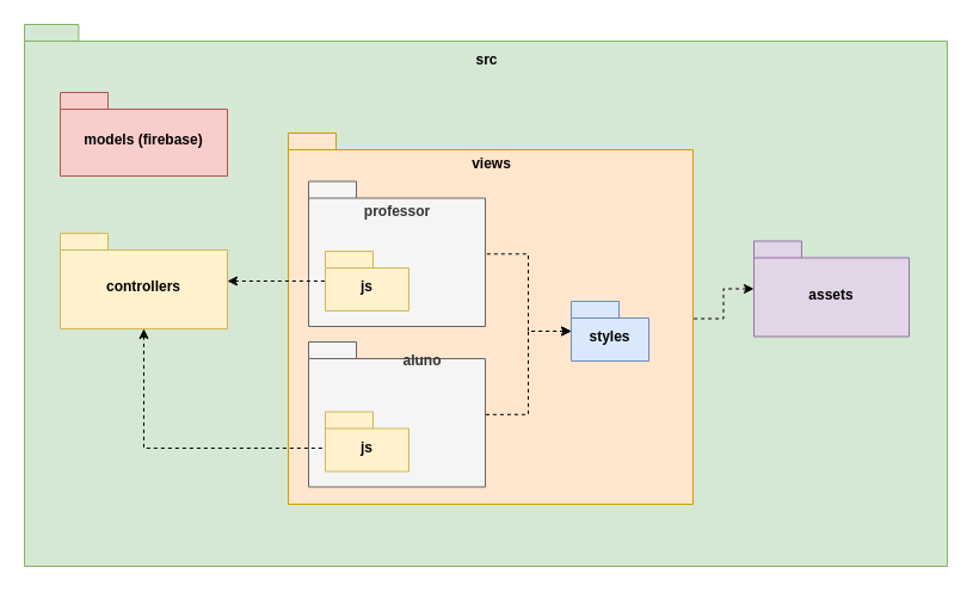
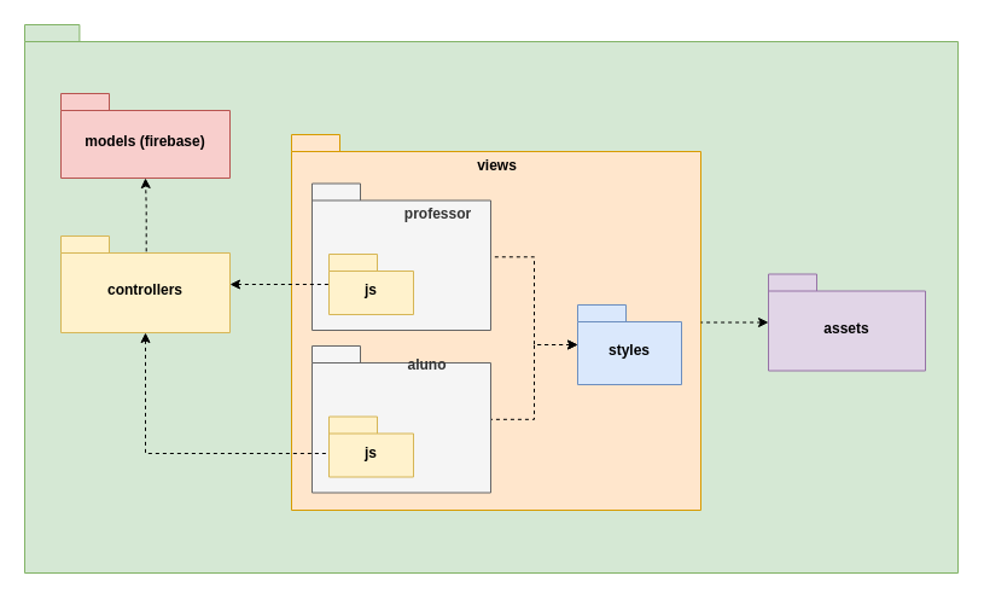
  <mxCell id="0" />
  <mxCell id="1" parent="0" />
  <mxCell id="2" value="" style="shape=folder;fontStyle=1;spacingTop=10;tabWidth=40;tabHeight=14;tabPosition=left;html=1;whiteSpace=wrap;fillColor=#d5e8d4;strokeColor=#82b366;" parent="1" vertex="1"><mxGeometry x="20" y="20" width="773" height="454" as="geometry" /></mxCell>
+ <mxCell id="3" value="" style="edgeStyle=orthogonalEdgeStyle;rounded=0;orthogonalLoop=1;jettySize=auto;html=1;dashed=1;exitX=0.505;exitY=0.16;exitDx=0;exitDy=0;exitPerimeter=0;" edge="1" parent="1" source="4" target="5"><mxGeometry relative="1" as="geometry" /></mxCell>
  <mxCell id="4" value="controllers" style="shape=folder;fontStyle=1;spacingTop=10;tabWidth=40;tabHeight=14;tabPosition=left;html=1;whiteSpace=wrap;fillColor=#fff2cc;strokeColor=#d6b656;" parent="1" vertex="1"><mxGeometry x="50" y="195" width="140" height="80" as="geometry" /></mxCell>
  <mxCell id="5" value="models (firebase)" style="shape=folder;fontStyle=1;spacingTop=10;tabWidth=40;tabHeight=14;tabPosition=left;html=1;whiteSpace=wrap;fillColor=#f8cecc;strokeColor=#b85450;" parent="1" vertex="1"><mxGeometry x="50" y="77" width="140" height="70" as="geometry" /></mxCell>
- <mxCell id="6" value="assets" style="shape=folder;fontStyle=1;spacingTop=10;tabWidth=40;tabHeight=14;tabPosition=left;html=1;whiteSpace=wrap;fillColor=#e1d5e7;strokeColor=#9673a6;" parent="1" vertex="1"><mxGeometry x="631" y="201.5" width="130" height="80" as="geometry" /></mxCell>
+ <mxCell id="6" value="assets" style="shape=folder;fontStyle=1;spacingTop=10;tabWidth=40;tabHeight=14;tabPosition=left;html=1;whiteSpace=wrap;fillColor=#e1d5e7;strokeColor=#9673a6;" parent="1" vertex="1"><mxGeometry x="636" y="226.5" width="130" height="80" as="geometry" /></mxCell>
  <mxCell id="7" value="" style="group" vertex="1" connectable="0" parent="1"><mxGeometry x="241" y="111" width="339" height="311" as="geometry" /></mxCell>
  <mxCell id="8" value="" style="shape=folder;fontStyle=1;spacingTop=10;tabWidth=40;tabHeight=14;tabPosition=left;html=1;whiteSpace=wrap;fillColor=#ffe6cc;strokeColor=#d79b00;" parent="7" vertex="1"><mxGeometry width="339" height="311" as="geometry" /></mxCell>
  <mxCell id="9" value="views" style="text;html=1;align=center;verticalAlign=middle;resizable=0;points=[];autosize=1;strokeColor=none;fillColor=none;fontStyle=1" parent="7" vertex="1"><mxGeometry x="145.5" y="12.5" width="48" height="26" as="geometry" /></mxCell>
  <mxCell id="10" style="edgeStyle=orthogonalEdgeStyle;rounded=0;orthogonalLoop=1;jettySize=auto;html=1;dashed=1;startArrow=classic;startFill=1;endArrow=none;endFill=0;" edge="1" parent="1" source="12" target="14"><mxGeometry relative="1" as="geometry" /></mxCell>
  <mxCell id="11" style="edgeStyle=orthogonalEdgeStyle;rounded=0;orthogonalLoop=1;jettySize=auto;html=1;dashed=1;startArrow=classic;startFill=1;endArrow=none;endFill=0;" edge="1" parent="1" source="12" target="18"><mxGeometry relative="1" as="geometry" /></mxCell>
- <mxCell id="12" value="styles" style="shape=folder;fontStyle=1;spacingTop=10;tabWidth=40;tabHeight=14;tabPosition=left;html=1;whiteSpace=wrap;fillColor=#dae8fc;strokeColor=#6c8ebf;" parent="1" vertex="1"><mxGeometry x="478" y="252" width="65" height="50" as="geometry" /></mxCell>
+ <mxCell id="12" value="styles" style="shape=folder;fontStyle=1;spacingTop=10;tabWidth=40;tabHeight=14;tabPosition=left;html=1;whiteSpace=wrap;fillColor=#dae8fc;strokeColor=#6c8ebf;" parent="1" vertex="1"><mxGeometry x="478" y="252" width="86" height="66" as="geometry" /></mxCell>
  <mxCell id="13" value="" style="group" vertex="1" connectable="0" parent="1"><mxGeometry x="258" y="151.5" width="148" height="121.5" as="geometry" /></mxCell>
  <mxCell id="14" value="" style="shape=folder;fontStyle=1;spacingTop=10;tabWidth=40;tabHeight=14;tabPosition=left;html=1;whiteSpace=wrap;fillColor=#f5f5f5;strokeColor=#666666;fontColor=#333333;" vertex="1" parent="13"><mxGeometry width="148" height="121.5" as="geometry" /></mxCell>
- <mxCell id="15" value="&lt;span style=&quot;color: rgb(51, 51, 51); font-weight: 700; text-wrap-mode: wrap;&quot;&gt;professor&lt;/span&gt;" style="text;html=1;align=center;verticalAlign=middle;resizable=0;points=[];autosize=1;strokeColor=none;fillColor=none;" vertex="1" parent="13"><mxGeometry x="37.5" y="12.5" width="73" height="26" as="geometry" /></mxCell>
+ <mxCell id="15" value="&lt;span style=&quot;color: rgb(51, 51, 51); font-weight: 700; text-wrap-mode: wrap;&quot;&gt;professor&lt;/span&gt;" style="text;html=1;align=center;verticalAlign=middle;resizable=0;points=[];autosize=1;strokeColor=none;fillColor=none;" vertex="1" parent="13"><mxGeometry x="67.5" y="12.5" width="73" height="26" as="geometry" /></mxCell>
  <mxCell id="16" value="js" style="shape=folder;fontStyle=1;spacingTop=10;tabWidth=40;tabHeight=14;tabPosition=left;html=1;whiteSpace=wrap;fillColor=#fff2cc;strokeColor=#d6b656;" vertex="1" parent="13"><mxGeometry x="14" y="58.5" width="70" height="50" as="geometry" /></mxCell>
  <mxCell id="17" value="" style="group" vertex="1" connectable="0" parent="1"><mxGeometry x="258" y="286" width="148" height="121.5" as="geometry" /></mxCell>
  <mxCell id="18" value="" style="shape=folder;fontStyle=1;spacingTop=10;tabWidth=40;tabHeight=14;tabPosition=left;html=1;whiteSpace=wrap;fillColor=#f5f5f5;strokeColor=#666666;fontColor=#333333;" vertex="1" parent="17"><mxGeometry width="148" height="121.5" as="geometry" /></mxCell>
  <mxCell id="19" value="&lt;font color=&quot;#333333&quot;&gt;&lt;span style=&quot;text-wrap-mode: wrap;&quot;&gt;&lt;b&gt;aluno&lt;/b&gt;&lt;/span&gt;&lt;/font&gt;" style="text;html=1;align=center;verticalAlign=middle;resizable=0;points=[];autosize=1;strokeColor=none;fillColor=none;" vertex="1" parent="17"><mxGeometry x="69.5" y="2.5" width="50" height="26" as="geometry" /></mxCell>
  <mxCell id="20" value="js" style="shape=folder;fontStyle=1;spacingTop=10;tabWidth=40;tabHeight=14;tabPosition=left;html=1;whiteSpace=wrap;fillColor=#fff2cc;strokeColor=#d6b656;" vertex="1" parent="17"><mxGeometry x="14" y="58.5" width="70" height="50" as="geometry" /></mxCell>
  <mxCell id="21" style="edgeStyle=orthogonalEdgeStyle;rounded=0;orthogonalLoop=1;jettySize=auto;html=1;dashed=1;startArrow=classic;startFill=1;endArrow=none;endFill=0;" edge="1" parent="1" source="6" target="8"><mxGeometry relative="1" as="geometry" /></mxCell>
  <mxCell id="22" style="edgeStyle=orthogonalEdgeStyle;rounded=0;orthogonalLoop=1;jettySize=auto;html=1;dashed=1;startArrow=classic;startFill=1;endArrow=none;endFill=0;" edge="1" parent="1" source="4" target="20"><mxGeometry relative="1" as="geometry"><Array as="points"><mxPoint x="120" y="375" /></Array></mxGeometry></mxCell>
  <mxCell id="23" style="edgeStyle=orthogonalEdgeStyle;rounded=0;orthogonalLoop=1;jettySize=auto;html=1;dashed=1;endArrow=none;endFill=0;startArrow=classic;startFill=1;" edge="1" parent="1" source="4" target="16"><mxGeometry relative="1" as="geometry"><Array as="points"><mxPoint x="201" y="235" /><mxPoint x="201" y="235" /></Array></mxGeometry></mxCell>
- <mxCell id="24" value="&lt;b&gt;src&lt;/b&gt;" style="text;html=1;align=center;verticalAlign=middle;resizable=0;points=[];autosize=1;strokeColor=none;fillColor=none;" vertex="1" parent="1"><mxGeometry x="388.5" y="37" width="36" height="26" as="geometry" /></mxCell>
